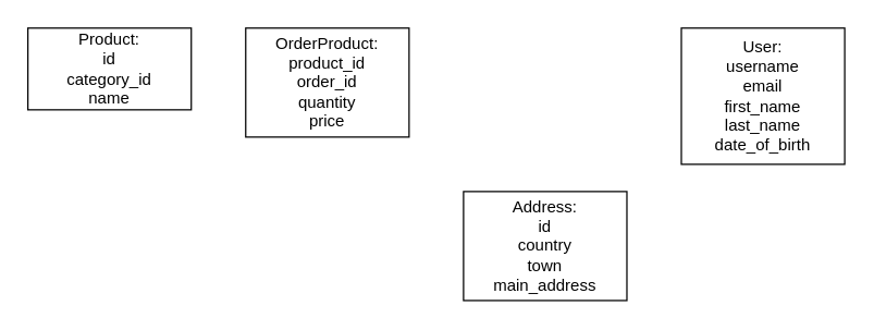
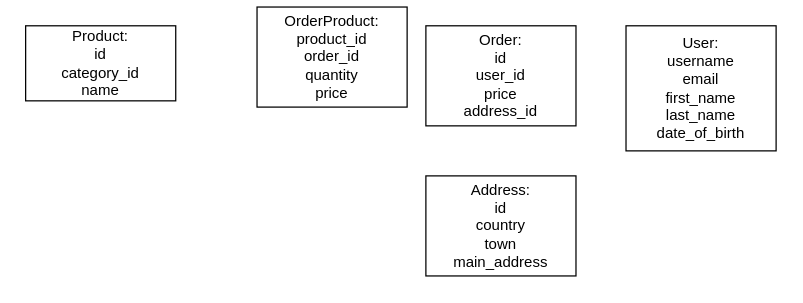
  <mxCell id="0" />
  <mxCell id="1" parent="0" />
+ <mxCell id="2" value="Order:&lt;br&gt;id&lt;br&gt;user_id&lt;br&gt;price&lt;br&gt;address_id" style="rounded=0;whiteSpace=wrap;html=1;" vertex="1" parent="1"><mxGeometry x="340" y="20" width="120" height="80" as="geometry" /></mxCell>
  <mxCell id="3" value="Product:&lt;br&gt;id&lt;br&gt;category_id&lt;br&gt;name" style="rounded=0;whiteSpace=wrap;html=1;" vertex="1" parent="1"><mxGeometry x="20" y="20" width="120" height="60" as="geometry" /></mxCell>
  <mxCell id="4" value="User:&lt;br&gt;username&lt;br&gt;email&lt;br&gt;first_name&lt;br&gt;last_name&lt;br&gt;date_of_birth" style="rounded=0;whiteSpace=wrap;html=1;" vertex="1" parent="1"><mxGeometry x="500" y="20" width="120" height="100" as="geometry" /></mxCell>
- <mxCell id="5" value="OrderProduct:&lt;br&gt;product_id&lt;br&gt;order_id&lt;br&gt;quantity&lt;br&gt;price" style="rounded=0;whiteSpace=wrap;html=1;" vertex="1" parent="1"><mxGeometry x="180" y="20" width="120" height="80" as="geometry" /></mxCell>
+ <mxCell id="5" value="OrderProduct:&lt;br&gt;product_id&lt;br&gt;order_id&lt;br&gt;quantity&lt;br&gt;price" style="rounded=0;whiteSpace=wrap;html=1;" vertex="1" parent="1"><mxGeometry x="205" y="5" width="120" height="80" as="geometry" /></mxCell>
  <mxCell id="6" value="Address:&lt;br&gt;id&lt;br&gt;country&lt;br&gt;town&lt;br&gt;main_address" style="rounded=0;whiteSpace=wrap;html=1;" vertex="1" parent="1"><mxGeometry x="340" y="140" width="120" height="80" as="geometry" /></mxCell>
